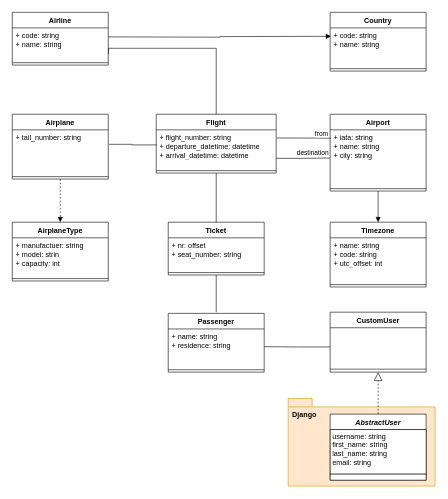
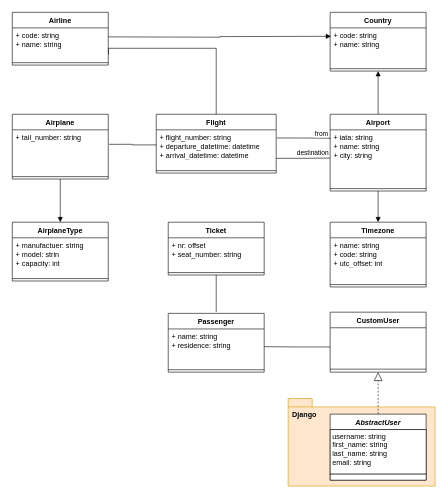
  <mxCell id="0" />
  <mxCell id="1" parent="0" />
  <mxCell id="2" value="Django" style="shape=folder;fontStyle=1;spacingTop=14;tabWidth=40;tabHeight=14;tabPosition=left;html=1;whiteSpace=wrap;align=left;fillColor=#ffe6cc;strokeColor=#d79b00;labelBackgroundColor=none;verticalAlign=top;spacingLeft=5;" vertex="1" parent="1"><mxGeometry x="480" y="664" width="245" height="146" as="geometry" /></mxCell>
  <mxCell id="3" value="Airplane" style="swimlane;fontStyle=1;align=center;verticalAlign=top;childLayout=stackLayout;horizontal=1;startSize=26;horizontalStack=0;resizeParent=1;resizeParentMax=0;resizeLast=0;collapsible=1;marginBottom=0;whiteSpace=wrap;html=1;labelBackgroundColor=default;" vertex="1" parent="1"><mxGeometry x="20" y="190" width="160" height="108" as="geometry" /></mxCell>
  <mxCell id="4" value="&lt;div&gt;+ tail_number: string&lt;/div&gt;" style="text;strokeColor=none;fillColor=none;align=left;verticalAlign=top;spacingLeft=4;spacingRight=4;overflow=hidden;rotatable=0;points=[[0,0.5],[1,0.5]];portConstraint=eastwest;whiteSpace=wrap;html=1;" vertex="1" parent="3"><mxGeometry y="26" width="160" height="74" as="geometry" /></mxCell>
  <mxCell id="5" value="" style="line;strokeWidth=1;fillColor=none;align=left;verticalAlign=middle;spacingTop=-1;spacingLeft=3;spacingRight=3;rotatable=0;labelPosition=right;points=[];portConstraint=eastwest;strokeColor=inherit;" vertex="1" parent="3"><mxGeometry y="100" width="160" height="8" as="geometry" /></mxCell>
  <mxCell id="6" value="Flight" style="swimlane;fontStyle=1;align=center;verticalAlign=top;childLayout=stackLayout;horizontal=1;startSize=26;horizontalStack=0;resizeParent=1;resizeParentMax=0;resizeLast=0;collapsible=1;marginBottom=0;whiteSpace=wrap;html=1;labelBackgroundColor=default;" vertex="1" parent="1"><mxGeometry x="260" y="190" width="200" height="98" as="geometry" /></mxCell>
  <mxCell id="7" value="&lt;div&gt;&lt;span style=&quot;background-color: initial;&quot;&gt;+ flight_number: string&lt;/span&gt;&lt;/div&gt;&lt;div&gt;&lt;span style=&quot;background-color: initial;&quot;&gt;+ departure_datetime: datetime&lt;/span&gt;&lt;br&gt;&lt;/div&gt;&lt;div&gt;+ arrival_datetime: datetime&lt;/div&gt;" style="text;strokeColor=none;fillColor=none;align=left;verticalAlign=top;spacingLeft=4;spacingRight=4;overflow=hidden;rotatable=0;points=[[0,0.5],[1,0.5]];portConstraint=eastwest;whiteSpace=wrap;html=1;" vertex="1" parent="6"><mxGeometry y="26" width="200" height="64" as="geometry" /></mxCell>
  <mxCell id="8" value="" style="line;strokeWidth=1;fillColor=none;align=left;verticalAlign=middle;spacingTop=-1;spacingLeft=3;spacingRight=3;rotatable=0;labelPosition=right;points=[];portConstraint=eastwest;strokeColor=inherit;" vertex="1" parent="6"><mxGeometry y="90" width="200" height="8" as="geometry" /></mxCell>
  <mxCell id="9" value="Airport" style="swimlane;fontStyle=1;align=center;verticalAlign=top;childLayout=stackLayout;horizontal=1;startSize=26;horizontalStack=0;resizeParent=1;resizeParentMax=0;resizeLast=0;collapsible=1;marginBottom=0;whiteSpace=wrap;html=1;labelBackgroundColor=default;" vertex="1" parent="1"><mxGeometry x="550" y="190" width="160" height="128" as="geometry" /></mxCell>
  <mxCell id="10" value="+ iata: string&lt;div&gt;+ name: string&lt;/div&gt;&lt;div&gt;+ city: string&lt;/div&gt;&lt;div&gt;&lt;br&gt;&lt;/div&gt;" style="text;strokeColor=none;fillColor=none;align=left;verticalAlign=top;spacingLeft=4;spacingRight=4;overflow=hidden;rotatable=0;points=[[0,0.5],[1,0.5]];portConstraint=eastwest;whiteSpace=wrap;html=1;" vertex="1" parent="9"><mxGeometry y="26" width="160" height="94" as="geometry" /></mxCell>
  <mxCell id="11" value="" style="line;strokeWidth=1;fillColor=none;align=left;verticalAlign=middle;spacingTop=-1;spacingLeft=3;spacingRight=3;rotatable=0;labelPosition=right;points=[];portConstraint=eastwest;strokeColor=inherit;" vertex="1" parent="9"><mxGeometry y="120" width="160" height="8" as="geometry" /></mxCell>
  <mxCell id="12" value="" style="endArrow=none;html=1;edgeStyle=orthogonalEdgeStyle;rounded=0;exitX=1;exitY=0.75;exitDx=0;exitDy=0;entryX=0;entryY=0.5;entryDx=0;entryDy=0;" edge="1" parent="1" source="6" target="10"><mxGeometry relative="1" as="geometry"><mxPoint x="440" y="300" as="sourcePoint" /><mxPoint x="550" y="300" as="targetPoint" /></mxGeometry></mxCell>
  <mxCell id="13" value="destination" style="edgeLabel;resizable=0;html=1;align=right;verticalAlign=bottom;" connectable="0" vertex="1" parent="12"><mxGeometry x="1" relative="1" as="geometry"><mxPoint x="-3" y="-1" as="offset" /></mxGeometry></mxCell>
  <mxCell id="14" value="" style="endArrow=none;html=1;edgeStyle=orthogonalEdgeStyle;rounded=0;exitX=1.005;exitY=0.212;exitDx=0;exitDy=0;exitPerimeter=0;" edge="1" parent="1" source="7"><mxGeometry relative="1" as="geometry"><mxPoint x="450" y="240" as="sourcePoint" /><mxPoint x="551" y="230" as="targetPoint" /></mxGeometry></mxCell>
  <mxCell id="15" value="from" style="edgeLabel;resizable=0;html=1;align=right;verticalAlign=bottom;" connectable="0" vertex="1" parent="14"><mxGeometry x="1" relative="1" as="geometry"><mxPoint x="-4" as="offset" /></mxGeometry></mxCell>
  <mxCell id="16" value="" style="endArrow=none;html=1;edgeStyle=orthogonalEdgeStyle;rounded=0;exitX=1.009;exitY=0.326;exitDx=0;exitDy=0;exitPerimeter=0;entryX=0.003;entryY=0.392;entryDx=0;entryDy=0;entryPerimeter=0;" edge="1" parent="1" source="4" target="7"><mxGeometry relative="1" as="geometry"><mxPoint x="180" y="243.5" as="sourcePoint" /><mxPoint x="250" y="230" as="targetPoint" /></mxGeometry></mxCell>
  <mxCell id="17" value="AirplaneType" style="swimlane;fontStyle=1;align=center;verticalAlign=top;childLayout=stackLayout;horizontal=1;startSize=26;horizontalStack=0;resizeParent=1;resizeParentMax=0;resizeLast=0;collapsible=1;marginBottom=0;whiteSpace=wrap;html=1;labelBackgroundColor=default;" vertex="1" parent="1"><mxGeometry x="20" y="370" width="160" height="98" as="geometry" /></mxCell>
  <mxCell id="18" value="+ manufactuer: string&lt;div&gt;+ model: strin&lt;br&gt;&lt;div&gt;+ capacity: int&lt;/div&gt;&lt;/div&gt;" style="text;strokeColor=none;fillColor=none;align=left;verticalAlign=top;spacingLeft=4;spacingRight=4;overflow=hidden;rotatable=0;points=[[0,0.5],[1,0.5]];portConstraint=eastwest;whiteSpace=wrap;html=1;" vertex="1" parent="17"><mxGeometry y="26" width="160" height="64" as="geometry" /></mxCell>
  <mxCell id="19" value="" style="line;strokeWidth=1;fillColor=none;align=left;verticalAlign=middle;spacingTop=-1;spacingLeft=3;spacingRight=3;rotatable=0;labelPosition=right;points=[];portConstraint=eastwest;strokeColor=inherit;" vertex="1" parent="17"><mxGeometry y="90" width="160" height="8" as="geometry" /></mxCell>
  <mxCell id="20" value="Airline" style="swimlane;fontStyle=1;align=center;verticalAlign=top;childLayout=stackLayout;horizontal=1;startSize=26;horizontalStack=0;resizeParent=1;resizeParentMax=0;resizeLast=0;collapsible=1;marginBottom=0;whiteSpace=wrap;html=1;" vertex="1" parent="1"><mxGeometry x="20" y="20" width="160" height="88" as="geometry" /></mxCell>
  <mxCell id="21" value="&lt;div&gt;+ code: string&lt;/div&gt;+ name: string" style="text;strokeColor=none;fillColor=none;align=left;verticalAlign=top;spacingLeft=4;spacingRight=4;overflow=hidden;rotatable=0;points=[[0,0.5],[1,0.5]];portConstraint=eastwest;whiteSpace=wrap;html=1;" vertex="1" parent="20"><mxGeometry y="26" width="160" height="54" as="geometry" /></mxCell>
  <mxCell id="22" value="" style="line;strokeWidth=1;fillColor=none;align=left;verticalAlign=middle;spacingTop=-1;spacingLeft=3;spacingRight=3;rotatable=0;labelPosition=right;points=[];portConstraint=eastwest;strokeColor=inherit;" vertex="1" parent="20"><mxGeometry y="80" width="160" height="8" as="geometry" /></mxCell>
  <mxCell id="23" value="Ticket" style="swimlane;fontStyle=1;align=center;verticalAlign=top;childLayout=stackLayout;horizontal=1;startSize=26;horizontalStack=0;resizeParent=1;resizeParentMax=0;resizeLast=0;collapsible=1;marginBottom=0;whiteSpace=wrap;html=1;" vertex="1" parent="1"><mxGeometry x="280" y="370" width="160" height="88" as="geometry"><mxRectangle x="340" y="350" width="70" height="30" as="alternateBounds" /></mxGeometry></mxCell>
  <mxCell id="24" value="+ nr: offset&lt;div&gt;+ seat_number: string&lt;div&gt;&lt;br&gt;&lt;/div&gt;&lt;/div&gt;" style="text;strokeColor=none;fillColor=none;align=left;verticalAlign=top;spacingLeft=4;spacingRight=4;overflow=hidden;rotatable=0;points=[[0,0.5],[1,0.5]];portConstraint=eastwest;whiteSpace=wrap;html=1;" vertex="1" parent="23"><mxGeometry y="26" width="160" height="54" as="geometry" /></mxCell>
  <mxCell id="25" value="" style="line;strokeWidth=1;fillColor=none;align=left;verticalAlign=middle;spacingTop=-1;spacingLeft=3;spacingRight=3;rotatable=0;labelPosition=right;points=[];portConstraint=eastwest;strokeColor=inherit;" vertex="1" parent="23"><mxGeometry y="80" width="160" height="8" as="geometry" /></mxCell>
- <mxCell id="26" value="" style="endArrow=none;html=1;edgeStyle=orthogonalEdgeStyle;rounded=0;entryX=0.5;entryY=0;entryDx=0;entryDy=0;exitX=0.5;exitY=1;exitDx=0;exitDy=0;" edge="1" parent="1" source="6" target="23"><mxGeometry relative="1" as="geometry"><mxPoint x="350" y="340" as="sourcePoint" /><mxPoint x="500" y="300" as="targetPoint" /></mxGeometry></mxCell>
  <mxCell id="27" value="" style="endArrow=none;html=1;edgeStyle=orthogonalEdgeStyle;rounded=0;exitX=0.5;exitY=1;exitDx=0;exitDy=0;entryX=0.5;entryY=0;entryDx=0;entryDy=0;" edge="1" parent="1" source="23"><mxGeometry relative="1" as="geometry"><mxPoint x="330" y="300" as="sourcePoint" /><mxPoint x="360" y="520" as="targetPoint" /></mxGeometry></mxCell>
  <mxCell id="28" value="" style="endArrow=none;html=1;edgeStyle=orthogonalEdgeStyle;rounded=0;exitX=1.003;exitY=0.811;exitDx=0;exitDy=0;entryX=0.5;entryY=0;entryDx=0;entryDy=0;exitPerimeter=0;" edge="1" parent="1" source="21" target="6"><mxGeometry relative="1" as="geometry"><mxPoint x="200" y="63.52" as="sourcePoint" /><mxPoint x="360" y="63.52" as="targetPoint" /><Array as="points"><mxPoint x="181" y="80" /><mxPoint x="360" y="80" /></Array></mxGeometry></mxCell>
  <mxCell id="29" value="Country" style="swimlane;fontStyle=1;align=center;verticalAlign=top;childLayout=stackLayout;horizontal=1;startSize=26;horizontalStack=0;resizeParent=1;resizeParentMax=0;resizeLast=0;collapsible=1;marginBottom=0;whiteSpace=wrap;html=1;" vertex="1" parent="1"><mxGeometry x="550" y="20" width="160" height="98" as="geometry" /></mxCell>
  <mxCell id="30" value="+ code: string&lt;div&gt;+ name: string&lt;/div&gt;" style="text;strokeColor=none;fillColor=none;align=left;verticalAlign=top;spacingLeft=4;spacingRight=4;overflow=hidden;rotatable=0;points=[[0,0.5],[1,0.5]];portConstraint=eastwest;whiteSpace=wrap;html=1;" vertex="1" parent="29"><mxGeometry y="26" width="160" height="64" as="geometry" /></mxCell>
  <mxCell id="31" value="" style="line;strokeWidth=1;fillColor=none;align=left;verticalAlign=middle;spacingTop=-1;spacingLeft=3;spacingRight=3;rotatable=0;labelPosition=right;points=[];portConstraint=eastwest;strokeColor=inherit;" vertex="1" parent="29"><mxGeometry y="90" width="160" height="8" as="geometry" /></mxCell>
  <mxCell id="32" value="" style="endArrow=block;dashed=1;endFill=0;endSize=12;html=1;rounded=0;exitX=0.5;exitY=0;exitDx=0;exitDy=0;" edge="1" parent="1"><mxGeometry width="160" relative="1" as="geometry"><mxPoint x="630" y="690" as="sourcePoint" /><mxPoint x="630" y="620" as="targetPoint" /></mxGeometry></mxCell>
  <mxCell id="33" value="CustomUser" style="swimlane;fontStyle=1;align=center;verticalAlign=top;childLayout=stackLayout;horizontal=1;startSize=26;horizontalStack=0;resizeParent=1;resizeParentMax=0;resizeLast=0;collapsible=1;marginBottom=0;whiteSpace=wrap;html=1;" vertex="1" parent="1"><mxGeometry x="550" y="520" width="160" height="100" as="geometry" /></mxCell>
  <mxCell id="34" value="&amp;nbsp;" style="text;strokeColor=none;fillColor=none;align=left;verticalAlign=top;spacingLeft=4;spacingRight=4;overflow=hidden;rotatable=0;points=[[0,0.5],[1,0.5]];portConstraint=eastwest;whiteSpace=wrap;html=1;" vertex="1" parent="33"><mxGeometry y="26" width="160" height="64" as="geometry" /></mxCell>
  <mxCell id="35" value="" style="endArrow=none;html=1;edgeStyle=orthogonalEdgeStyle;rounded=0;" edge="1" parent="33"><mxGeometry relative="1" as="geometry"><mxPoint x="-110" y="57.52" as="sourcePoint" /><mxPoint y="58" as="targetPoint" /></mxGeometry></mxCell>
  <mxCell id="36" value="" style="line;strokeWidth=1;fillColor=none;align=left;verticalAlign=middle;spacingTop=-1;spacingLeft=3;spacingRight=3;rotatable=0;labelPosition=right;points=[];portConstraint=eastwest;strokeColor=inherit;" vertex="1" parent="33"><mxGeometry y="90" width="160" height="10" as="geometry" /></mxCell>
  <mxCell id="37" value="&lt;i&gt;AbstractUser&lt;/i&gt;" style="swimlane;fontStyle=1;align=center;verticalAlign=top;childLayout=stackLayout;horizontal=1;startSize=26;horizontalStack=0;resizeParent=1;resizeParentMax=0;resizeLast=0;collapsible=1;marginBottom=0;whiteSpace=wrap;html=1;" vertex="1" parent="1"><mxGeometry x="550" y="690" width="160" height="110" as="geometry" /></mxCell>
  <mxCell id="38" value="username: string&lt;div&gt;first_name: string&lt;/div&gt;&lt;div&gt;last_name: string&lt;/div&gt;&lt;div&gt;email: string&lt;/div&gt;" style="text;strokeColor=default;fillColor=default;align=left;verticalAlign=top;spacingLeft=4;spacingRight=4;overflow=hidden;rotatable=0;points=[[0,0.5],[1,0.5]];portConstraint=eastwest;whiteSpace=wrap;html=1;imageAspect=1;glass=0;rounded=0;shadow=0;gradientColor=none;spacing=0;" vertex="1" parent="37"><mxGeometry y="26" width="160" height="74" as="geometry" /></mxCell>
  <mxCell id="39" value="" style="text;strokeColor=default;fillColor=default;align=left;verticalAlign=top;spacingLeft=4;spacingRight=4;overflow=hidden;rotatable=0;points=[[0,0.5],[1,0.5]];portConstraint=eastwest;whiteSpace=wrap;html=1;imageAspect=1;glass=0;rounded=0;shadow=0;gradientColor=none;" vertex="1" parent="37"><mxGeometry y="100" width="160" height="10" as="geometry" /></mxCell>
  <mxCell id="40" value="Passenger" style="swimlane;fontStyle=1;align=center;verticalAlign=top;childLayout=stackLayout;horizontal=1;startSize=26;horizontalStack=0;resizeParent=1;resizeParentMax=0;resizeLast=0;collapsible=1;marginBottom=0;whiteSpace=wrap;html=1;" vertex="1" parent="1"><mxGeometry x="280" y="522" width="160" height="98" as="geometry" /></mxCell>
  <mxCell id="41" value="+ name: string&lt;div&gt;+ residence: string&lt;/div&gt;" style="text;strokeColor=none;fillColor=none;align=left;verticalAlign=top;spacingLeft=4;spacingRight=4;overflow=hidden;rotatable=0;points=[[0,0.5],[1,0.5]];portConstraint=eastwest;whiteSpace=wrap;html=1;" vertex="1" parent="40"><mxGeometry y="26" width="160" height="64" as="geometry" /></mxCell>
  <mxCell id="42" value="" style="line;strokeWidth=1;fillColor=none;align=left;verticalAlign=middle;spacingTop=-1;spacingLeft=3;spacingRight=3;rotatable=0;labelPosition=right;points=[];portConstraint=eastwest;strokeColor=inherit;" vertex="1" parent="40"><mxGeometry y="90" width="160" height="8" as="geometry" /></mxCell>
  <mxCell id="43" value="Timezone" style="swimlane;fontStyle=1;align=center;verticalAlign=top;childLayout=stackLayout;horizontal=1;startSize=26;horizontalStack=0;resizeParent=1;resizeParentMax=0;resizeLast=0;collapsible=1;marginBottom=0;whiteSpace=wrap;html=1;" vertex="1" parent="1"><mxGeometry x="550" y="370" width="160" height="108" as="geometry" /></mxCell>
  <mxCell id="44" value="+ name: string&lt;div&gt;+ code: string&lt;/div&gt;&lt;div&gt;+ utc_offset: int&lt;/div&gt;" style="text;strokeColor=none;fillColor=none;align=left;verticalAlign=top;spacingLeft=4;spacingRight=4;overflow=hidden;rotatable=0;points=[[0,0.5],[1,0.5]];portConstraint=eastwest;whiteSpace=wrap;html=1;" vertex="1" parent="43"><mxGeometry y="26" width="160" height="74" as="geometry" /></mxCell>
  <mxCell id="45" value="" style="line;strokeWidth=1;fillColor=none;align=left;verticalAlign=middle;spacingTop=-1;spacingLeft=3;spacingRight=3;rotatable=0;labelPosition=right;points=[];portConstraint=eastwest;strokeColor=inherit;" vertex="1" parent="43"><mxGeometry y="100" width="160" height="8" as="geometry" /></mxCell>
  <mxCell id="46" value="" style="endArrow=block;endFill=1;html=1;edgeStyle=orthogonalEdgeStyle;align=left;verticalAlign=top;rounded=0;entryX=0.5;entryY=0;entryDx=0;entryDy=0;" edge="1" parent="1" source="9" target="43"><mxGeometry x="-1" relative="1" as="geometry"><mxPoint x="490" y="350" as="sourcePoint" /><mxPoint x="650" y="350" as="targetPoint" /></mxGeometry></mxCell>
- <mxCell id="48" value="" style="endArrow=block;endFill=1;html=1;edgeStyle=orthogonalEdgeStyle;align=left;verticalAlign=top;rounded=0;dashed=1;" edge="1" parent="1" source="3" target="17"><mxGeometry x="-1" relative="1" as="geometry"><mxPoint x="490" y="350" as="sourcePoint" /><mxPoint x="650" y="350" as="targetPoint" /></mxGeometry></mxCell>
+ <mxCell id="47" value="" style="endArrow=block;endFill=1;html=1;edgeStyle=orthogonalEdgeStyle;align=left;verticalAlign=top;rounded=0;" edge="1" parent="1" source="9" target="29"><mxGeometry x="-1" relative="1" as="geometry"><mxPoint x="490" y="350" as="sourcePoint" /><mxPoint x="650" y="350" as="targetPoint" /></mxGeometry></mxCell>
+ <mxCell id="48" value="" style="endArrow=block;endFill=1;html=1;edgeStyle=orthogonalEdgeStyle;align=left;verticalAlign=top;rounded=0;" edge="1" parent="1" source="3" target="17"><mxGeometry x="-1" relative="1" as="geometry"><mxPoint x="490" y="350" as="sourcePoint" /><mxPoint x="650" y="350" as="targetPoint" /></mxGeometry></mxCell>
  <mxCell id="49" value="" style="endArrow=block;endFill=1;html=1;edgeStyle=orthogonalEdgeStyle;align=left;verticalAlign=top;rounded=0;entryX=0.006;entryY=0.044;entryDx=0;entryDy=0;entryPerimeter=0;exitX=0.997;exitY=0.07;exitDx=0;exitDy=0;exitPerimeter=0;" edge="1" parent="1"><mxGeometry x="-1" relative="1" as="geometry"><mxPoint x="180" y="60.97" as="sourcePoint" /><mxPoint x="551.44" y="60.006" as="targetPoint" /></mxGeometry></mxCell>
